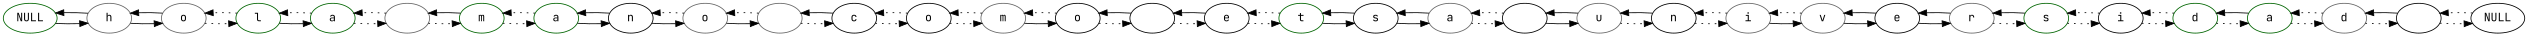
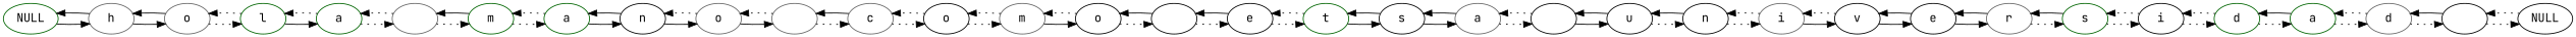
  digraph {
    fontname="JetBrains Mono"
    rankdir=LR
    node [color=black fontname="JetBrains Mono"]
    edge [fontname="JetBrains Mono" style=dotted]
    n1 [color=darkgreen label=NULL]
    n2 [color=gray40 label=h]
    n3 [color=gray40 label=o]
    n4 [label=NULL]
    n5 [label=" "]
    n6 [color=gray40 label=d]
    n7 [color=darkgreen label=l]
    n8 [color=darkgreen label=a]
    n9 [color=gray40 label=" "]
    n10 [color=darkgreen label=m]
    n11 [color=darkgreen label=a]
    n12 [label=n]
    n13 [color=gray40 label=o]
    n14 [color=gray40 label=" "]
-   n15 [label=c]
+   n15 [color=gray40 label=c]
    n16 [label=o]
    n17 [color=gray40 label=m]
    n18 [label=o]
    n19 [label=" "]
    n20 [label=e]
    n21 [color=darkgreen label=t]
    n22 [label=s]
    n23 [color=gray40 label=a]
    n24 [label=" "]
-   n25 [color=gray40 label=u]
+   n25 [label=u]
    n26 [label=n]
    n27 [color=gray40 label=i]
-   n28 [color=gray40 label=v]
+   n28 [label=v]
    n29 [label=e]
    n30 [color=gray40 label=r]
    n31 [color=darkgreen label=s]
    n32 [label=i]
    n33 [color=darkgreen label=d]
    n34 [color=darkgreen label=a]
    n1 -> n2 [style=solid]
    n2 -> n1 [style=solid]
    n2 -> n3 [style=solid]
    n3 -> n2 [style=solid]
    n3 -> n7
    n4 -> n5
    n5 -> n4
    n5 -> n6 [style=solid]
    n6 -> n5
    n6 -> n34
    n7 -> n3
    n7 -> n8 [style=solid]
    n8 -> n7
    n8 -> n9
    n9 -> n8
    n9 -> n10
    n10 -> n9 [style=solid]
    n10 -> n11
    n11 -> n10
    n11 -> n12 [style=solid]
    n12 -> n11 [style=solid]
    n12 -> n13 [style=solid]
    n13 -> n12
    n13 -> n14 [style=solid]
    n14 -> n13
    n14 -> n15
    n15 -> n14 [style=solid]
    n15 -> n16
    n16 -> n15
    n16 -> n17
    n17 -> n16
    n17 -> n18 [style=solid]
    n18 -> n17
    n18 -> n19
    n19 -> n18 [style=solid]
    n19 -> n20
    n20 -> n19 [style=solid]
    n20 -> n21
    n21 -> n20
    n21 -> n22 [style=solid]
    n22 -> n21 [style=solid]
    n22 -> n23 [style=solid]
    n23 -> n22 [style=solid]
    n23 -> n24
    n24 -> n23
    n24 -> n25 [style=solid]
    n25 -> n24 [style=solid]
    n25 -> n26
    n26 -> n25 [style=solid]
    n26 -> n27
    n27 -> n26
    n27 -> n28 [style=solid]
    n28 -> n27
    n28 -> n29 [style=solid]
    n29 -> n28 [style=solid]
    n29 -> n30 [style=solid]
    n30 -> n29 [style=solid]
    n30 -> n31
    n31 -> n30 [style=solid]
    n31 -> n32
    n32 -> n31
    n32 -> n33
    n33 -> n32
    n33 -> n34
    n34 -> n6
    n34 -> n33 [style=solid]
  }
